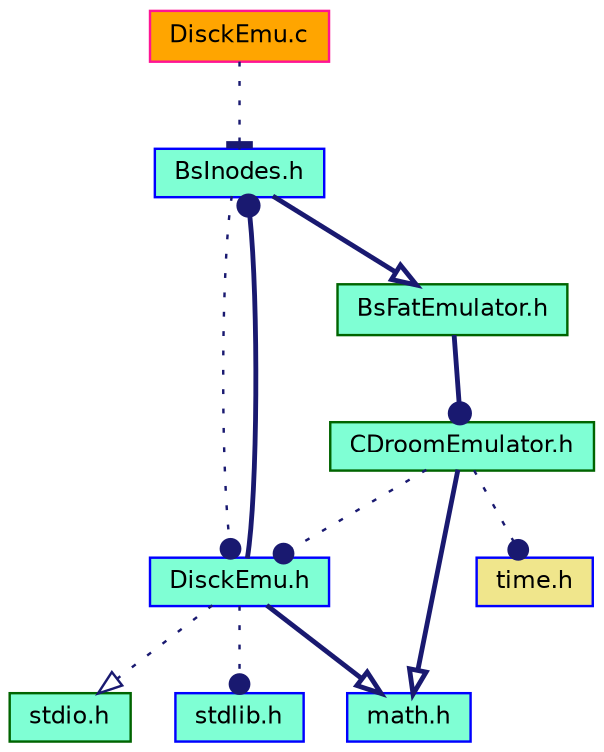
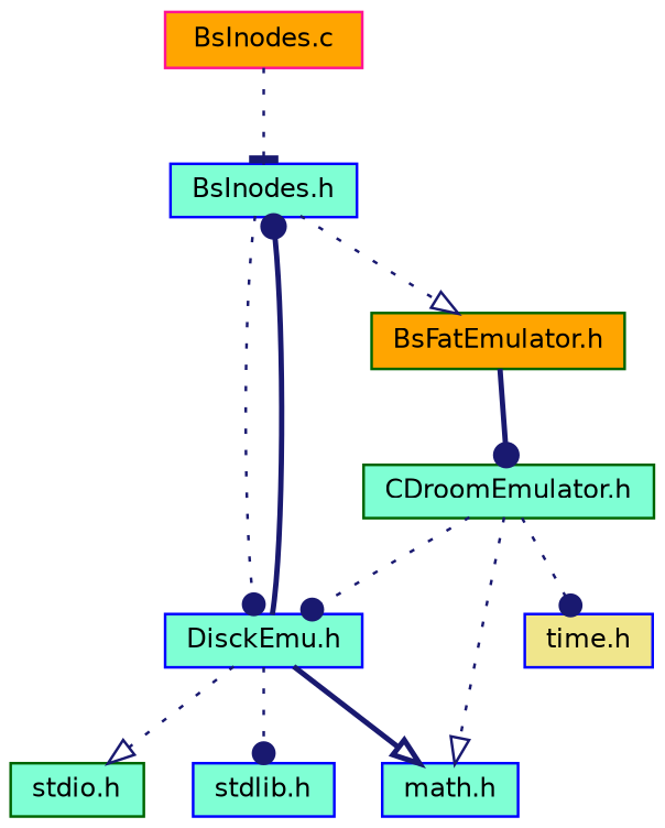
  digraph {
    node [color=blue fillcolor=aquamarine fontname=Helvetica fontsize=10 shape=record style=filled]
    edge [arrowhead=dot color=midnightblue fontname=Helvetica fontsize=10 labelfontname=Helvetica labelfontsize=10 style=dotted]
-   n1 [color=deeppink fillcolor=orange fontcolor=black height=0.2 label="DisckEmu.c" width=0.4]
+   n1 [color=deeppink fillcolor=orange fontcolor=black height=0.2 label="BsInodes.c" width=0.4]
    n2 [height=0.2 label="BsInodes.h" width=0.4]
    n3 [height=0.2 label="DisckEmu.h" width=0.4]
-   n4 [color=darkgreen height=0.2 label="BsFatEmulator.h" width=0.4]
+   n4 [color=darkgreen fillcolor=orange height=0.2 label="BsFatEmulator.h" width=0.4]
    n5 [color=darkgreen height=0.2 label="stdio.h" width=0.4]
    n6 [height=0.2 label="stdlib.h" width=0.4]
    n7 [height=0.2 label="math.h" width=0.4]
    n8 [color=darkgreen height=0.2 label="CDroomEmulator.h" width=0.4]
    n9 [fillcolor=khaki height=0.2 label="time.h" width=0.4]
    n1 -> n2 [arrowhead=tee]
    n2 -> n3
-   n2 -> n4 [arrowhead=onormal style=bold]
+   n2 -> n4 [arrowhead=onormal]
    n3 -> n2 [style=bold]
    n3 -> n5 [arrowhead=onormal]
    n3 -> n6
    n3 -> n7 [arrowhead=onormal style=bold]
    n4 -> n8 [style=bold]
    n8 -> n3
-   n8 -> n7 [arrowhead=onormal style=bold]
+   n8 -> n7 [arrowhead=onormal]
    n8 -> n9
  }
